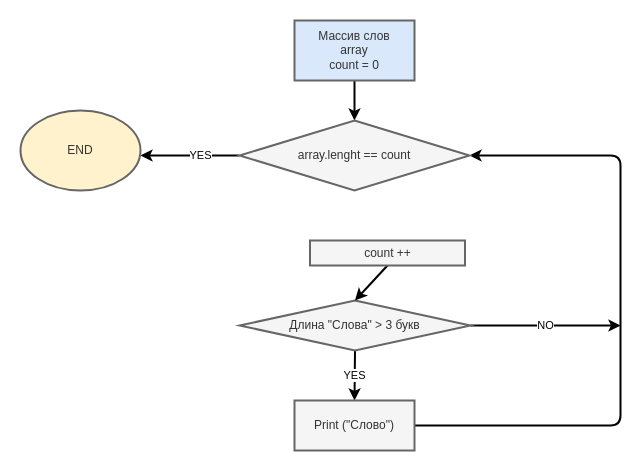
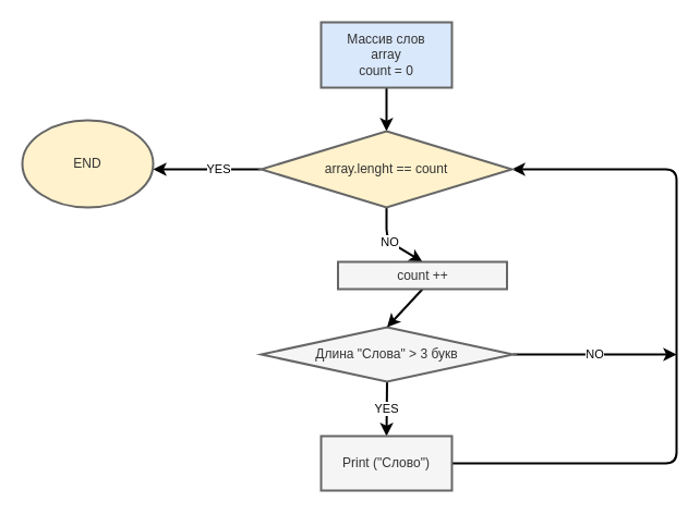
  <mxCell id="0" />
  <mxCell id="1" parent="0" />
  <mxCell id="2" style="edgeStyle=none;html=1;exitX=0.5;exitY=1;exitDx=0;exitDy=0;strokeColor=#000000;strokeWidth=2;" edge="1" parent="1" source="3"><mxGeometry relative="1" as="geometry"><mxPoint x="354" y="120" as="targetPoint" /></mxGeometry></mxCell>
  <mxCell id="3" value="Массив слов&lt;br&gt;array&lt;br&gt;count = 0" style="rounded=0;whiteSpace=wrap;html=1;fillColor=#dae8fc;strokeColor=#666666;fontColor=#333333;strokeWidth=2;" parent="1" vertex="1"><mxGeometry x="294" y="20" width="120" height="60" as="geometry" /></mxCell>
  <mxCell id="4" value="YES" style="edgeStyle=none;html=1;exitX=0.5;exitY=1;exitDx=0;exitDy=0;strokeColor=#000000;strokeWidth=2;entryX=0.5;entryY=0;entryDx=0;entryDy=0;" edge="1" parent="1" source="6" target="8"><mxGeometry relative="1" as="geometry"><mxPoint x="354" y="370" as="targetPoint" /></mxGeometry></mxCell>
  <mxCell id="5" value="NO" style="edgeStyle=none;html=1;exitX=1;exitY=0.5;exitDx=0;exitDy=0;strokeColor=#000000;strokeWidth=2;" edge="1" parent="1" source="6"><mxGeometry relative="1" as="geometry"><mxPoint x="620" y="325" as="targetPoint" /></mxGeometry></mxCell>
  <mxCell id="6" value="Длина &quot;Слова&quot; &amp;gt; 3 букв" style="rhombus;whiteSpace=wrap;html=1;strokeWidth=2;fillColor=#f5f5f5;fontColor=#333333;strokeColor=#666666;" vertex="1" parent="1"><mxGeometry x="239" y="300" width="231" height="50" as="geometry" /></mxCell>
  <mxCell id="7" style="edgeStyle=none;html=1;exitX=1;exitY=0.5;exitDx=0;exitDy=0;strokeColor=#000000;strokeWidth=2;entryX=1;entryY=0.5;entryDx=0;entryDy=0;" edge="1" parent="1" source="8" target="11"><mxGeometry relative="1" as="geometry"><mxPoint x="620" y="395" as="targetPoint" /><Array as="points"><mxPoint x="620" y="425" /><mxPoint x="620" y="155" /></Array></mxGeometry></mxCell>
  <mxCell id="8" value="Print (&quot;Слово&quot;)" style="rounded=0;whiteSpace=wrap;html=1;strokeColor=#666666;strokeWidth=2;fillColor=#f5f5f5;fontColor=#333333;" vertex="1" parent="1"><mxGeometry x="294" y="400" width="120" height="50" as="geometry" /></mxCell>
  <mxCell id="9" value="YES" style="edgeStyle=none;html=1;exitX=0;exitY=0.5;exitDx=0;exitDy=0;strokeColor=#000000;strokeWidth=2;" edge="1" parent="1" source="11"><mxGeometry x="-0.212" relative="1" as="geometry"><mxPoint x="140" y="155" as="targetPoint" /><mxPoint as="offset" /></mxGeometry></mxCell>
- <mxCell id="11" value="array.lenght == count" style="rhombus;whiteSpace=wrap;html=1;strokeWidth=2;fillColor=#f5f5f5;fontColor=#333333;strokeColor=#666666;" vertex="1" parent="1"><mxGeometry x="239" y="120" width="230" height="70" as="geometry" /></mxCell>
+ <mxCell id="10" value="NO" style="edgeStyle=none;html=1;exitX=0.5;exitY=1;exitDx=0;exitDy=0;entryX=0.5;entryY=0;entryDx=0;entryDy=0;strokeColor=#000000;strokeWidth=2;" edge="1" parent="1" source="11" target="13"><mxGeometry relative="1" as="geometry"><Array as="points"><mxPoint x="354" y="220" /></Array></mxGeometry></mxCell>
+ <mxCell id="11" value="array.lenght == count" style="rhombus;whiteSpace=wrap;html=1;strokeWidth=2;fillColor=#fff2cc;fontColor=#333333;strokeColor=#666666;" vertex="1" parent="1"><mxGeometry x="239" y="120" width="230" height="70" as="geometry" /></mxCell>
  <mxCell id="12" style="edgeStyle=none;html=1;exitX=0.5;exitY=1;exitDx=0;exitDy=0;entryX=0.5;entryY=0;entryDx=0;entryDy=0;strokeColor=#000000;strokeWidth=2;" edge="1" parent="1" source="13" target="6"><mxGeometry relative="1" as="geometry" /></mxCell>
  <mxCell id="13" value="count ++" style="rounded=0;whiteSpace=wrap;html=1;strokeColor=#666666;strokeWidth=2;fillColor=#f5f5f5;fontColor=#333333;" vertex="1" parent="1"><mxGeometry x="309.5" y="240" width="155" height="25" as="geometry" /></mxCell>
  <mxCell id="14" value="END" style="ellipse;whiteSpace=wrap;html=1;strokeColor=#666666;strokeWidth=2;fillColor=#fff2cc;fontColor=#333333;" vertex="1" parent="1"><mxGeometry x="20" y="110" width="120" height="80" as="geometry" /></mxCell>
